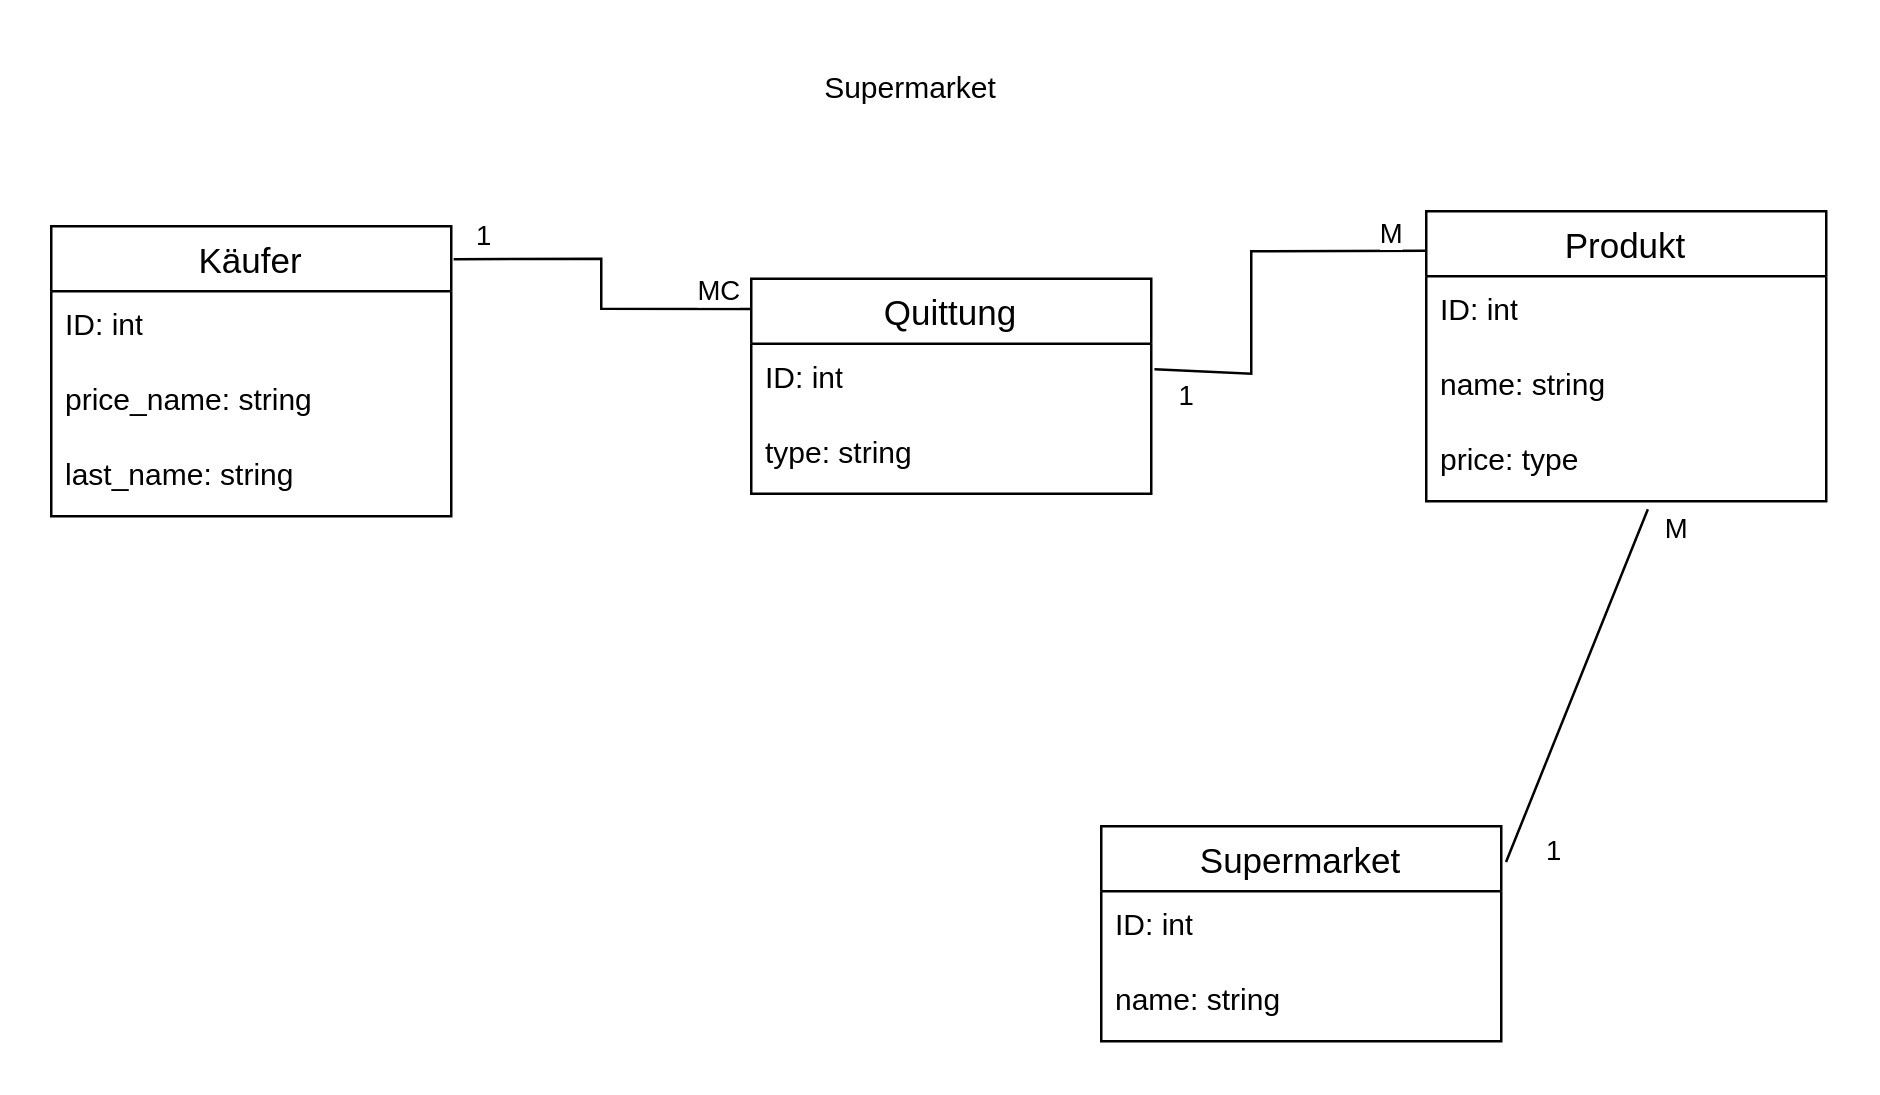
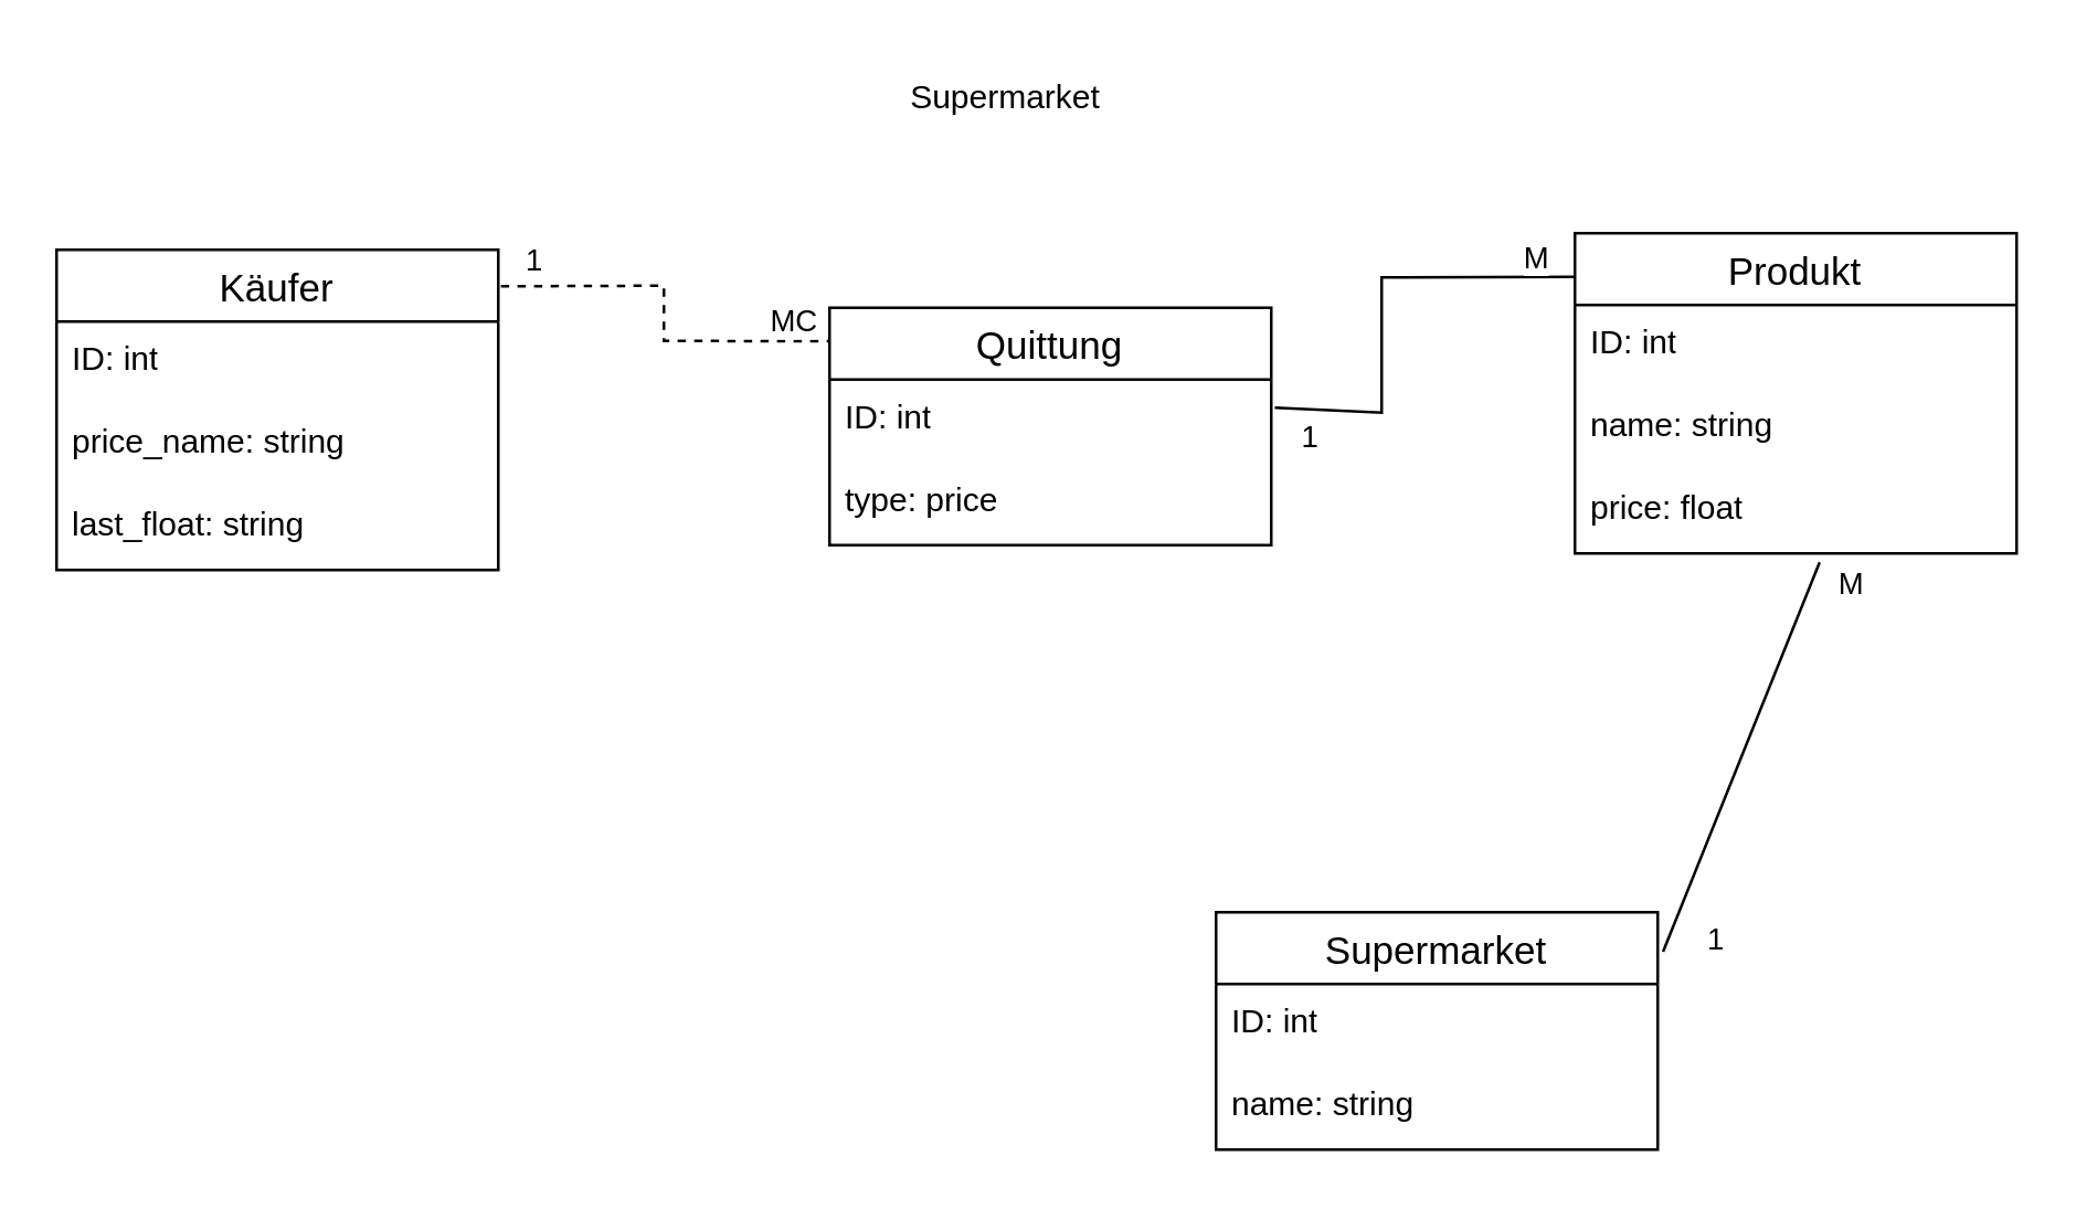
  <mxCell id="0" />
  <mxCell id="1" parent="0" />
  <mxCell id="2" value="Supermarket" style="text;html=1;align=center;verticalAlign=middle;whiteSpace=wrap;rounded=0;" parent="1" vertex="1"><mxGeometry x="334" y="20" width="60" height="30" as="geometry" /></mxCell>
  <mxCell id="3" value="Käufer" style="swimlane;fontStyle=0;childLayout=stackLayout;horizontal=1;startSize=26;horizontalStack=0;resizeParent=1;resizeParentMax=0;resizeLast=0;collapsible=1;marginBottom=0;align=center;fontSize=14;" parent="1" vertex="1"><mxGeometry x="20" y="90" width="160" height="116" as="geometry" /></mxCell>
  <mxCell id="4" value="ID: int" style="text;strokeColor=none;fillColor=none;spacingLeft=4;spacingRight=4;overflow=hidden;rotatable=0;points=[[0,0.5],[1,0.5]];portConstraint=eastwest;fontSize=12;whiteSpace=wrap;html=1;" parent="3" vertex="1"><mxGeometry y="26" width="160" height="30" as="geometry" /></mxCell>
  <mxCell id="5" value="price_name: string" style="text;strokeColor=none;fillColor=none;spacingLeft=4;spacingRight=4;overflow=hidden;rotatable=0;points=[[0,0.5],[1,0.5]];portConstraint=eastwest;fontSize=12;whiteSpace=wrap;html=1;" parent="3" vertex="1"><mxGeometry y="56" width="160" height="30" as="geometry" /></mxCell>
- <mxCell id="6" value="last_name: string" style="text;strokeColor=none;fillColor=none;spacingLeft=4;spacingRight=4;overflow=hidden;rotatable=0;points=[[0,0.5],[1,0.5]];portConstraint=eastwest;fontSize=12;whiteSpace=wrap;html=1;" parent="3" vertex="1"><mxGeometry y="86" width="160" height="30" as="geometry" /></mxCell>
+ <mxCell id="6" value="last_float: string" style="text;strokeColor=none;fillColor=none;spacingLeft=4;spacingRight=4;overflow=hidden;rotatable=0;points=[[0,0.5],[1,0.5]];portConstraint=eastwest;fontSize=12;whiteSpace=wrap;html=1;" parent="3" vertex="1"><mxGeometry y="86" width="160" height="30" as="geometry" /></mxCell>
  <mxCell id="7" value="Produkt" style="swimlane;fontStyle=0;childLayout=stackLayout;horizontal=1;startSize=26;horizontalStack=0;resizeParent=1;resizeParentMax=0;resizeLast=0;collapsible=1;marginBottom=0;align=center;fontSize=14;" parent="1" vertex="1"><mxGeometry x="570" y="84" width="160" height="116" as="geometry" /></mxCell>
  <mxCell id="8" value="ID: int" style="text;strokeColor=none;fillColor=none;spacingLeft=4;spacingRight=4;overflow=hidden;rotatable=0;points=[[0,0.5],[1,0.5]];portConstraint=eastwest;fontSize=12;whiteSpace=wrap;html=1;" parent="7" vertex="1"><mxGeometry y="26" width="160" height="30" as="geometry" /></mxCell>
  <mxCell id="9" value="name: string" style="text;strokeColor=none;fillColor=none;spacingLeft=4;spacingRight=4;overflow=hidden;rotatable=0;points=[[0,0.5],[1,0.5]];portConstraint=eastwest;fontSize=12;whiteSpace=wrap;html=1;" parent="7" vertex="1"><mxGeometry y="56" width="160" height="30" as="geometry" /></mxCell>
- <mxCell id="10" value="price: type" style="text;strokeColor=none;fillColor=none;spacingLeft=4;spacingRight=4;overflow=hidden;rotatable=0;points=[[0,0.5],[1,0.5]];portConstraint=eastwest;fontSize=12;whiteSpace=wrap;html=1;" parent="7" vertex="1"><mxGeometry y="86" width="160" height="30" as="geometry" /></mxCell>
+ <mxCell id="10" value="price: float" style="text;strokeColor=none;fillColor=none;spacingLeft=4;spacingRight=4;overflow=hidden;rotatable=0;points=[[0,0.5],[1,0.5]];portConstraint=eastwest;fontSize=12;whiteSpace=wrap;html=1;" parent="7" vertex="1"><mxGeometry y="86" width="160" height="30" as="geometry" /></mxCell>
  <mxCell id="11" value="Quittung" style="swimlane;fontStyle=0;childLayout=stackLayout;horizontal=1;startSize=26;horizontalStack=0;resizeParent=1;resizeParentMax=0;resizeLast=0;collapsible=1;marginBottom=0;align=center;fontSize=14;" parent="1" vertex="1"><mxGeometry x="300" y="111" width="160" height="86" as="geometry" /></mxCell>
  <mxCell id="12" value="ID: int" style="text;strokeColor=none;fillColor=none;spacingLeft=4;spacingRight=4;overflow=hidden;rotatable=0;points=[[0,0.5],[1,0.5]];portConstraint=eastwest;fontSize=12;whiteSpace=wrap;html=1;" parent="11" vertex="1"><mxGeometry y="26" width="160" height="30" as="geometry" /></mxCell>
- <mxCell id="13" value="type: string" style="text;strokeColor=none;fillColor=none;spacingLeft=4;spacingRight=4;overflow=hidden;rotatable=0;points=[[0,0.5],[1,0.5]];portConstraint=eastwest;fontSize=12;whiteSpace=wrap;html=1;" parent="11" vertex="1"><mxGeometry y="56" width="160" height="30" as="geometry" /></mxCell>
+ <mxCell id="13" value="type: price" style="text;strokeColor=none;fillColor=none;spacingLeft=4;spacingRight=4;overflow=hidden;rotatable=0;points=[[0,0.5],[1,0.5]];portConstraint=eastwest;fontSize=12;whiteSpace=wrap;html=1;" parent="11" vertex="1"><mxGeometry y="56" width="160" height="30" as="geometry" /></mxCell>
  <mxCell id="14" value="Supermarket" style="swimlane;fontStyle=0;childLayout=stackLayout;horizontal=1;startSize=26;horizontalStack=0;resizeParent=1;resizeParentMax=0;resizeLast=0;collapsible=1;marginBottom=0;align=center;fontSize=14;" parent="1" vertex="1"><mxGeometry x="440" y="330" width="160" height="86" as="geometry" /></mxCell>
  <mxCell id="15" value="ID: int" style="text;strokeColor=none;fillColor=none;spacingLeft=4;spacingRight=4;overflow=hidden;rotatable=0;points=[[0,0.5],[1,0.5]];portConstraint=eastwest;fontSize=12;whiteSpace=wrap;html=1;" parent="14" vertex="1"><mxGeometry y="26" width="160" height="30" as="geometry" /></mxCell>
  <mxCell id="16" value="name: string" style="text;strokeColor=none;fillColor=none;spacingLeft=4;spacingRight=4;overflow=hidden;rotatable=0;points=[[0,0.5],[1,0.5]];portConstraint=eastwest;fontSize=12;whiteSpace=wrap;html=1;" parent="14" vertex="1"><mxGeometry y="56" width="160" height="30" as="geometry" /></mxCell>
- <mxCell id="17" value="" style="endArrow=none;html=1;rounded=0;exitX=1.006;exitY=0.114;exitDx=0;exitDy=0;entryX=-0.003;entryY=0.141;entryDx=0;entryDy=0;exitPerimeter=0;entryPerimeter=0;" parent="1" source="3" target="11" edge="1"><mxGeometry width="50" height="50" relative="1" as="geometry"><mxPoint x="214" y="206" as="sourcePoint" /><mxPoint x="290" y="123" as="targetPoint" /><Array as="points"><mxPoint x="240" y="103" /><mxPoint x="240" y="123" /></Array></mxGeometry></mxCell>
+ <mxCell id="17" value="" style="endArrow=none;html=1;rounded=0;exitX=1.006;exitY=0.114;exitDx=0;exitDy=0;entryX=-0.003;entryY=0.141;entryDx=0;entryDy=0;exitPerimeter=0;entryPerimeter=0;dashed=1;" parent="1" source="3" target="11" edge="1"><mxGeometry width="50" height="50" relative="1" as="geometry"><mxPoint x="214" y="206" as="sourcePoint" /><mxPoint x="290" y="123" as="targetPoint" /><Array as="points"><mxPoint x="240" y="103" /><mxPoint x="240" y="123" /></Array></mxGeometry></mxCell>
  <mxCell id="18" value="MC" style="edgeLabel;html=1;align=center;verticalAlign=middle;resizable=0;points=[];" parent="17" vertex="1" connectable="0"><mxGeometry x="0.823" y="2" relative="1" as="geometry"><mxPoint y="-6" as="offset" /></mxGeometry></mxCell>
  <mxCell id="19" value="1" style="edgeLabel;html=1;align=center;verticalAlign=middle;resizable=0;points=[];" parent="17" vertex="1" connectable="0"><mxGeometry x="-0.732" relative="1" as="geometry"><mxPoint x="-7" y="-10" as="offset" /></mxGeometry></mxCell>
  <mxCell id="20" value="" style="endArrow=none;html=1;rounded=0;exitX=0.002;exitY=0.136;exitDx=0;exitDy=0;entryX=1.008;entryY=0.341;entryDx=0;entryDy=0;exitPerimeter=0;entryPerimeter=0;" parent="1" source="7" target="12" edge="1"><mxGeometry width="50" height="50" relative="1" as="geometry"><mxPoint x="360" y="300" as="sourcePoint" /><mxPoint x="450" y="149" as="targetPoint" /><Array as="points"><mxPoint x="500" y="100" /><mxPoint x="500" y="149" /></Array></mxGeometry></mxCell>
  <mxCell id="21" value="1" style="edgeLabel;html=1;align=center;verticalAlign=middle;resizable=0;points=[];" parent="20" vertex="1" connectable="0"><mxGeometry x="0.823" y="2" relative="1" as="geometry"><mxPoint x="-2" y="8" as="offset" /></mxGeometry></mxCell>
  <mxCell id="22" value="M" style="edgeLabel;html=1;align=center;verticalAlign=middle;resizable=0;points=[];" vertex="1" connectable="0" parent="20"><mxGeometry x="-0.804" y="-3" relative="1" as="geometry"><mxPoint y="-4" as="offset" /></mxGeometry></mxCell>
  <mxCell id="23" value="" style="endArrow=none;html=1;rounded=0;entryX=1.012;entryY=0.166;entryDx=0;entryDy=0;entryPerimeter=0;exitX=0.554;exitY=1.107;exitDx=0;exitDy=0;exitPerimeter=0;" parent="1" source="10" target="14" edge="1"><mxGeometry width="50" height="50" relative="1" as="geometry"><mxPoint x="660" y="250" as="sourcePoint" /><mxPoint x="440" y="402" as="targetPoint" /></mxGeometry></mxCell>
  <mxCell id="24" value="M" style="edgeLabel;html=1;align=center;verticalAlign=middle;resizable=0;points=[];" parent="23" vertex="1" connectable="0"><mxGeometry x="0.823" y="2" relative="1" as="geometry"><mxPoint x="61" y="-122" as="offset" /></mxGeometry></mxCell>
  <mxCell id="25" value="1" style="edgeLabel;html=1;align=center;verticalAlign=middle;resizable=0;points=[];" parent="23" vertex="1" connectable="0"><mxGeometry x="-0.732" relative="1" as="geometry"><mxPoint x="-31" y="118" as="offset" /></mxGeometry></mxCell>
